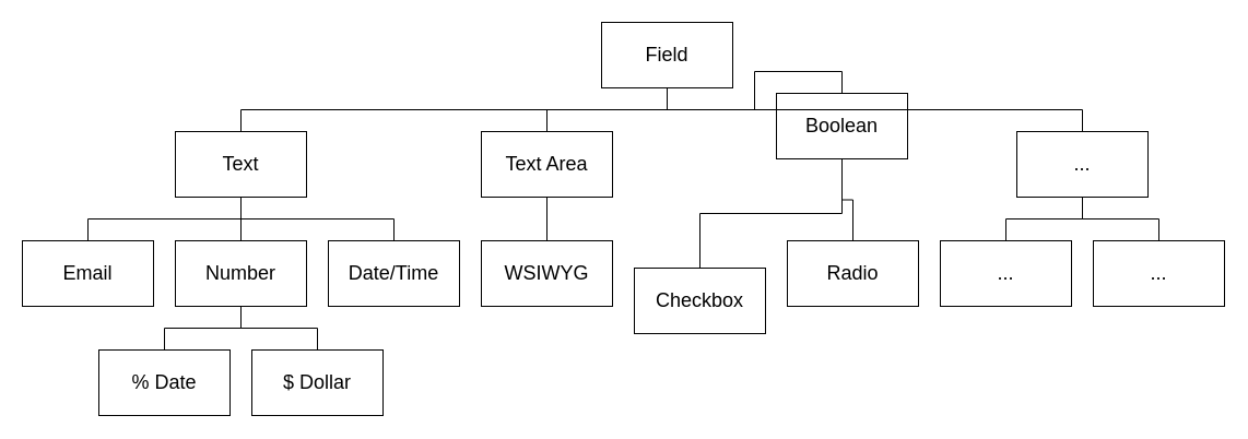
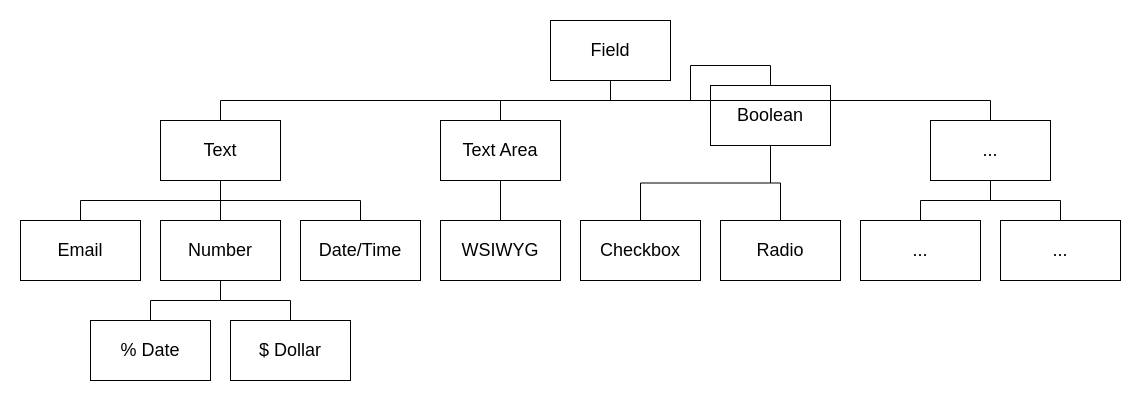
  <mxCell id="0" />
  <mxCell id="1" parent="0" />
  <mxCell id="2" value="&lt;font style=&quot;font-size: 18px;&quot;&gt;Email&lt;/font&gt;" style="rounded=0;whiteSpace=wrap;html=1;" vertex="1" parent="1"><mxGeometry x="20" y="220" width="120" height="60" as="geometry" /></mxCell>
  <mxCell id="3" style="edgeStyle=orthogonalEdgeStyle;rounded=0;orthogonalLoop=1;jettySize=auto;html=1;exitX=0.5;exitY=1;exitDx=0;exitDy=0;entryX=0.5;entryY=0;entryDx=0;entryDy=0;endArrow=none;endFill=0;" edge="1" parent="1" source="5" target="29"><mxGeometry relative="1" as="geometry" /></mxCell>
  <mxCell id="4" style="edgeStyle=orthogonalEdgeStyle;rounded=0;orthogonalLoop=1;jettySize=auto;html=1;exitX=0.5;exitY=1;exitDx=0;exitDy=0;entryX=0.5;entryY=0;entryDx=0;entryDy=0;endArrow=none;endFill=0;" edge="1" parent="1" source="5" target="30"><mxGeometry relative="1" as="geometry" /></mxCell>
  <mxCell id="5" value="&lt;font style=&quot;font-size: 18px;&quot;&gt;Number&lt;/font&gt;" style="rounded=0;whiteSpace=wrap;html=1;" vertex="1" parent="1"><mxGeometry x="160" y="220" width="120" height="60" as="geometry" /></mxCell>
  <mxCell id="6" value="&lt;font style=&quot;font-size: 18px;&quot;&gt;Date/Time&lt;/font&gt;" style="rounded=0;whiteSpace=wrap;html=1;" vertex="1" parent="1"><mxGeometry x="300" y="220" width="120" height="60" as="geometry" /></mxCell>
  <mxCell id="7" value="&lt;font style=&quot;font-size: 18px;&quot;&gt;WSIWYG&lt;/font&gt;" style="rounded=0;whiteSpace=wrap;html=1;" vertex="1" parent="1"><mxGeometry x="440" y="220" width="120" height="60" as="geometry" /></mxCell>
- <mxCell id="8" value="&lt;font style=&quot;font-size: 18px;&quot;&gt;Checkbox&lt;/font&gt;" style="rounded=0;whiteSpace=wrap;html=1;" vertex="1" parent="1"><mxGeometry x="580" y="245" width="120" height="60" as="geometry" /></mxCell>
+ <mxCell id="8" value="&lt;font style=&quot;font-size: 18px;&quot;&gt;Checkbox&lt;/font&gt;" style="rounded=0;whiteSpace=wrap;html=1;" vertex="1" parent="1"><mxGeometry x="580" y="220" width="120" height="60" as="geometry" /></mxCell>
  <mxCell id="9" value="&lt;font style=&quot;font-size: 18px;&quot;&gt;Radio&lt;/font&gt;" style="rounded=0;whiteSpace=wrap;html=1;" vertex="1" parent="1"><mxGeometry x="720" y="220" width="120" height="60" as="geometry" /></mxCell>
  <mxCell id="10" value="&lt;font style=&quot;font-size: 18px;&quot;&gt;...&lt;/font&gt;" style="rounded=0;whiteSpace=wrap;html=1;" vertex="1" parent="1"><mxGeometry x="860" y="220" width="120" height="60" as="geometry" /></mxCell>
  <mxCell id="11" value="&lt;font style=&quot;font-size: 18px;&quot;&gt;...&lt;/font&gt;" style="rounded=0;whiteSpace=wrap;html=1;" vertex="1" parent="1"><mxGeometry x="1000" y="220" width="120" height="60" as="geometry" /></mxCell>
  <mxCell id="12" style="edgeStyle=orthogonalEdgeStyle;rounded=0;orthogonalLoop=1;jettySize=auto;html=1;exitX=0.5;exitY=1;exitDx=0;exitDy=0;entryX=0.5;entryY=0;entryDx=0;entryDy=0;endArrow=none;endFill=0;" edge="1" parent="1" source="15" target="2"><mxGeometry relative="1" as="geometry" /></mxCell>
  <mxCell id="13" style="edgeStyle=orthogonalEdgeStyle;rounded=0;orthogonalLoop=1;jettySize=auto;html=1;exitX=0.5;exitY=1;exitDx=0;exitDy=0;entryX=0.5;entryY=0;entryDx=0;entryDy=0;endArrow=none;endFill=0;" edge="1" parent="1" source="15" target="5"><mxGeometry relative="1" as="geometry" /></mxCell>
  <mxCell id="14" style="edgeStyle=orthogonalEdgeStyle;rounded=0;orthogonalLoop=1;jettySize=auto;html=1;exitX=0.5;exitY=1;exitDx=0;exitDy=0;entryX=0.5;entryY=0;entryDx=0;entryDy=0;endArrow=none;endFill=0;" edge="1" parent="1" source="15" target="6"><mxGeometry relative="1" as="geometry" /></mxCell>
  <mxCell id="15" value="&lt;font style=&quot;font-size: 18px;&quot;&gt;Text&lt;br&gt;&lt;/font&gt;" style="rounded=0;whiteSpace=wrap;html=1;" vertex="1" parent="1"><mxGeometry x="160" y="120" width="120" height="60" as="geometry" /></mxCell>
  <mxCell id="16" style="edgeStyle=orthogonalEdgeStyle;rounded=0;orthogonalLoop=1;jettySize=auto;html=1;exitX=0.5;exitY=1;exitDx=0;exitDy=0;entryX=0.5;entryY=0;entryDx=0;entryDy=0;endArrow=none;endFill=0;" edge="1" parent="1" source="17" target="7"><mxGeometry relative="1" as="geometry" /></mxCell>
  <mxCell id="17" value="&lt;font style=&quot;font-size: 18px;&quot;&gt;Text Area&lt;br&gt;&lt;/font&gt;" style="rounded=0;whiteSpace=wrap;html=1;" vertex="1" parent="1"><mxGeometry x="440" y="120" width="120" height="60" as="geometry" /></mxCell>
  <mxCell id="18" style="edgeStyle=orthogonalEdgeStyle;rounded=0;orthogonalLoop=1;jettySize=auto;html=1;exitX=0.5;exitY=1;exitDx=0;exitDy=0;entryX=0.5;entryY=0;entryDx=0;entryDy=0;endArrow=none;endFill=0;" edge="1" parent="1" source="20" target="8"><mxGeometry relative="1" as="geometry" /></mxCell>
  <mxCell id="19" style="edgeStyle=orthogonalEdgeStyle;rounded=0;orthogonalLoop=1;jettySize=auto;html=1;exitX=0.5;exitY=1;exitDx=0;exitDy=0;entryX=0.5;entryY=0;entryDx=0;entryDy=0;endArrow=none;endFill=0;" edge="1" parent="1" source="20" target="9"><mxGeometry relative="1" as="geometry" /></mxCell>
  <mxCell id="20" value="&lt;font style=&quot;font-size: 18px;&quot;&gt;Boolean&lt;br&gt;&lt;/font&gt;" style="rounded=0;whiteSpace=wrap;html=1;" vertex="1" parent="1"><mxGeometry x="710" y="85" width="120" height="60" as="geometry" /></mxCell>
  <mxCell id="21" style="edgeStyle=orthogonalEdgeStyle;rounded=0;orthogonalLoop=1;jettySize=auto;html=1;exitX=0.5;exitY=1;exitDx=0;exitDy=0;entryX=0.5;entryY=0;entryDx=0;entryDy=0;endArrow=none;endFill=0;" edge="1" parent="1" source="23" target="10"><mxGeometry relative="1" as="geometry" /></mxCell>
  <mxCell id="22" style="edgeStyle=orthogonalEdgeStyle;rounded=0;orthogonalLoop=1;jettySize=auto;html=1;exitX=0.5;exitY=1;exitDx=0;exitDy=0;entryX=0.5;entryY=0;entryDx=0;entryDy=0;endArrow=none;endFill=0;" edge="1" parent="1" source="23" target="11"><mxGeometry relative="1" as="geometry" /></mxCell>
  <mxCell id="23" value="&lt;font style=&quot;font-size: 18px;&quot;&gt;...&lt;br&gt;&lt;/font&gt;" style="rounded=0;whiteSpace=wrap;html=1;" vertex="1" parent="1"><mxGeometry x="930" y="120" width="120" height="60" as="geometry" /></mxCell>
  <mxCell id="24" style="edgeStyle=orthogonalEdgeStyle;rounded=0;orthogonalLoop=1;jettySize=auto;html=1;exitX=0.5;exitY=1;exitDx=0;exitDy=0;entryX=0.5;entryY=0;entryDx=0;entryDy=0;endArrow=none;endFill=0;" edge="1" parent="1" source="28" target="15"><mxGeometry relative="1" as="geometry" /></mxCell>
  <mxCell id="25" style="edgeStyle=orthogonalEdgeStyle;rounded=0;orthogonalLoop=1;jettySize=auto;html=1;exitX=0.5;exitY=1;exitDx=0;exitDy=0;entryX=0.5;entryY=0;entryDx=0;entryDy=0;endArrow=none;endFill=0;" edge="1" parent="1" source="28" target="17"><mxGeometry relative="1" as="geometry" /></mxCell>
  <mxCell id="26" style="edgeStyle=orthogonalEdgeStyle;rounded=0;orthogonalLoop=1;jettySize=auto;html=1;exitX=0.5;exitY=1;exitDx=0;exitDy=0;entryX=0.5;entryY=0;entryDx=0;entryDy=0;endArrow=none;endFill=0;" edge="1" parent="1" source="28" target="20"><mxGeometry relative="1" as="geometry" /></mxCell>
  <mxCell id="27" style="edgeStyle=orthogonalEdgeStyle;rounded=0;orthogonalLoop=1;jettySize=auto;html=1;exitX=0.5;exitY=1;exitDx=0;exitDy=0;entryX=0.5;entryY=0;entryDx=0;entryDy=0;endArrow=none;endFill=0;" edge="1" parent="1" source="28" target="23"><mxGeometry relative="1" as="geometry" /></mxCell>
  <mxCell id="28" value="&lt;font style=&quot;font-size: 18px;&quot;&gt;Field&lt;br&gt;&lt;/font&gt;" style="rounded=0;whiteSpace=wrap;html=1;" vertex="1" parent="1"><mxGeometry x="550" y="20" width="120" height="60" as="geometry" /></mxCell>
  <mxCell id="29" value="&lt;font style=&quot;font-size: 18px;&quot;&gt;% Date&lt;br&gt;&lt;/font&gt;" style="rounded=0;whiteSpace=wrap;html=1;" vertex="1" parent="1"><mxGeometry x="90" y="320" width="120" height="60" as="geometry" /></mxCell>
  <mxCell id="30" value="&lt;font style=&quot;font-size: 18px;&quot;&gt;$ Dollar&lt;br&gt;&lt;/font&gt;" style="rounded=0;whiteSpace=wrap;html=1;" vertex="1" parent="1"><mxGeometry x="230" y="320" width="120" height="60" as="geometry" /></mxCell>
